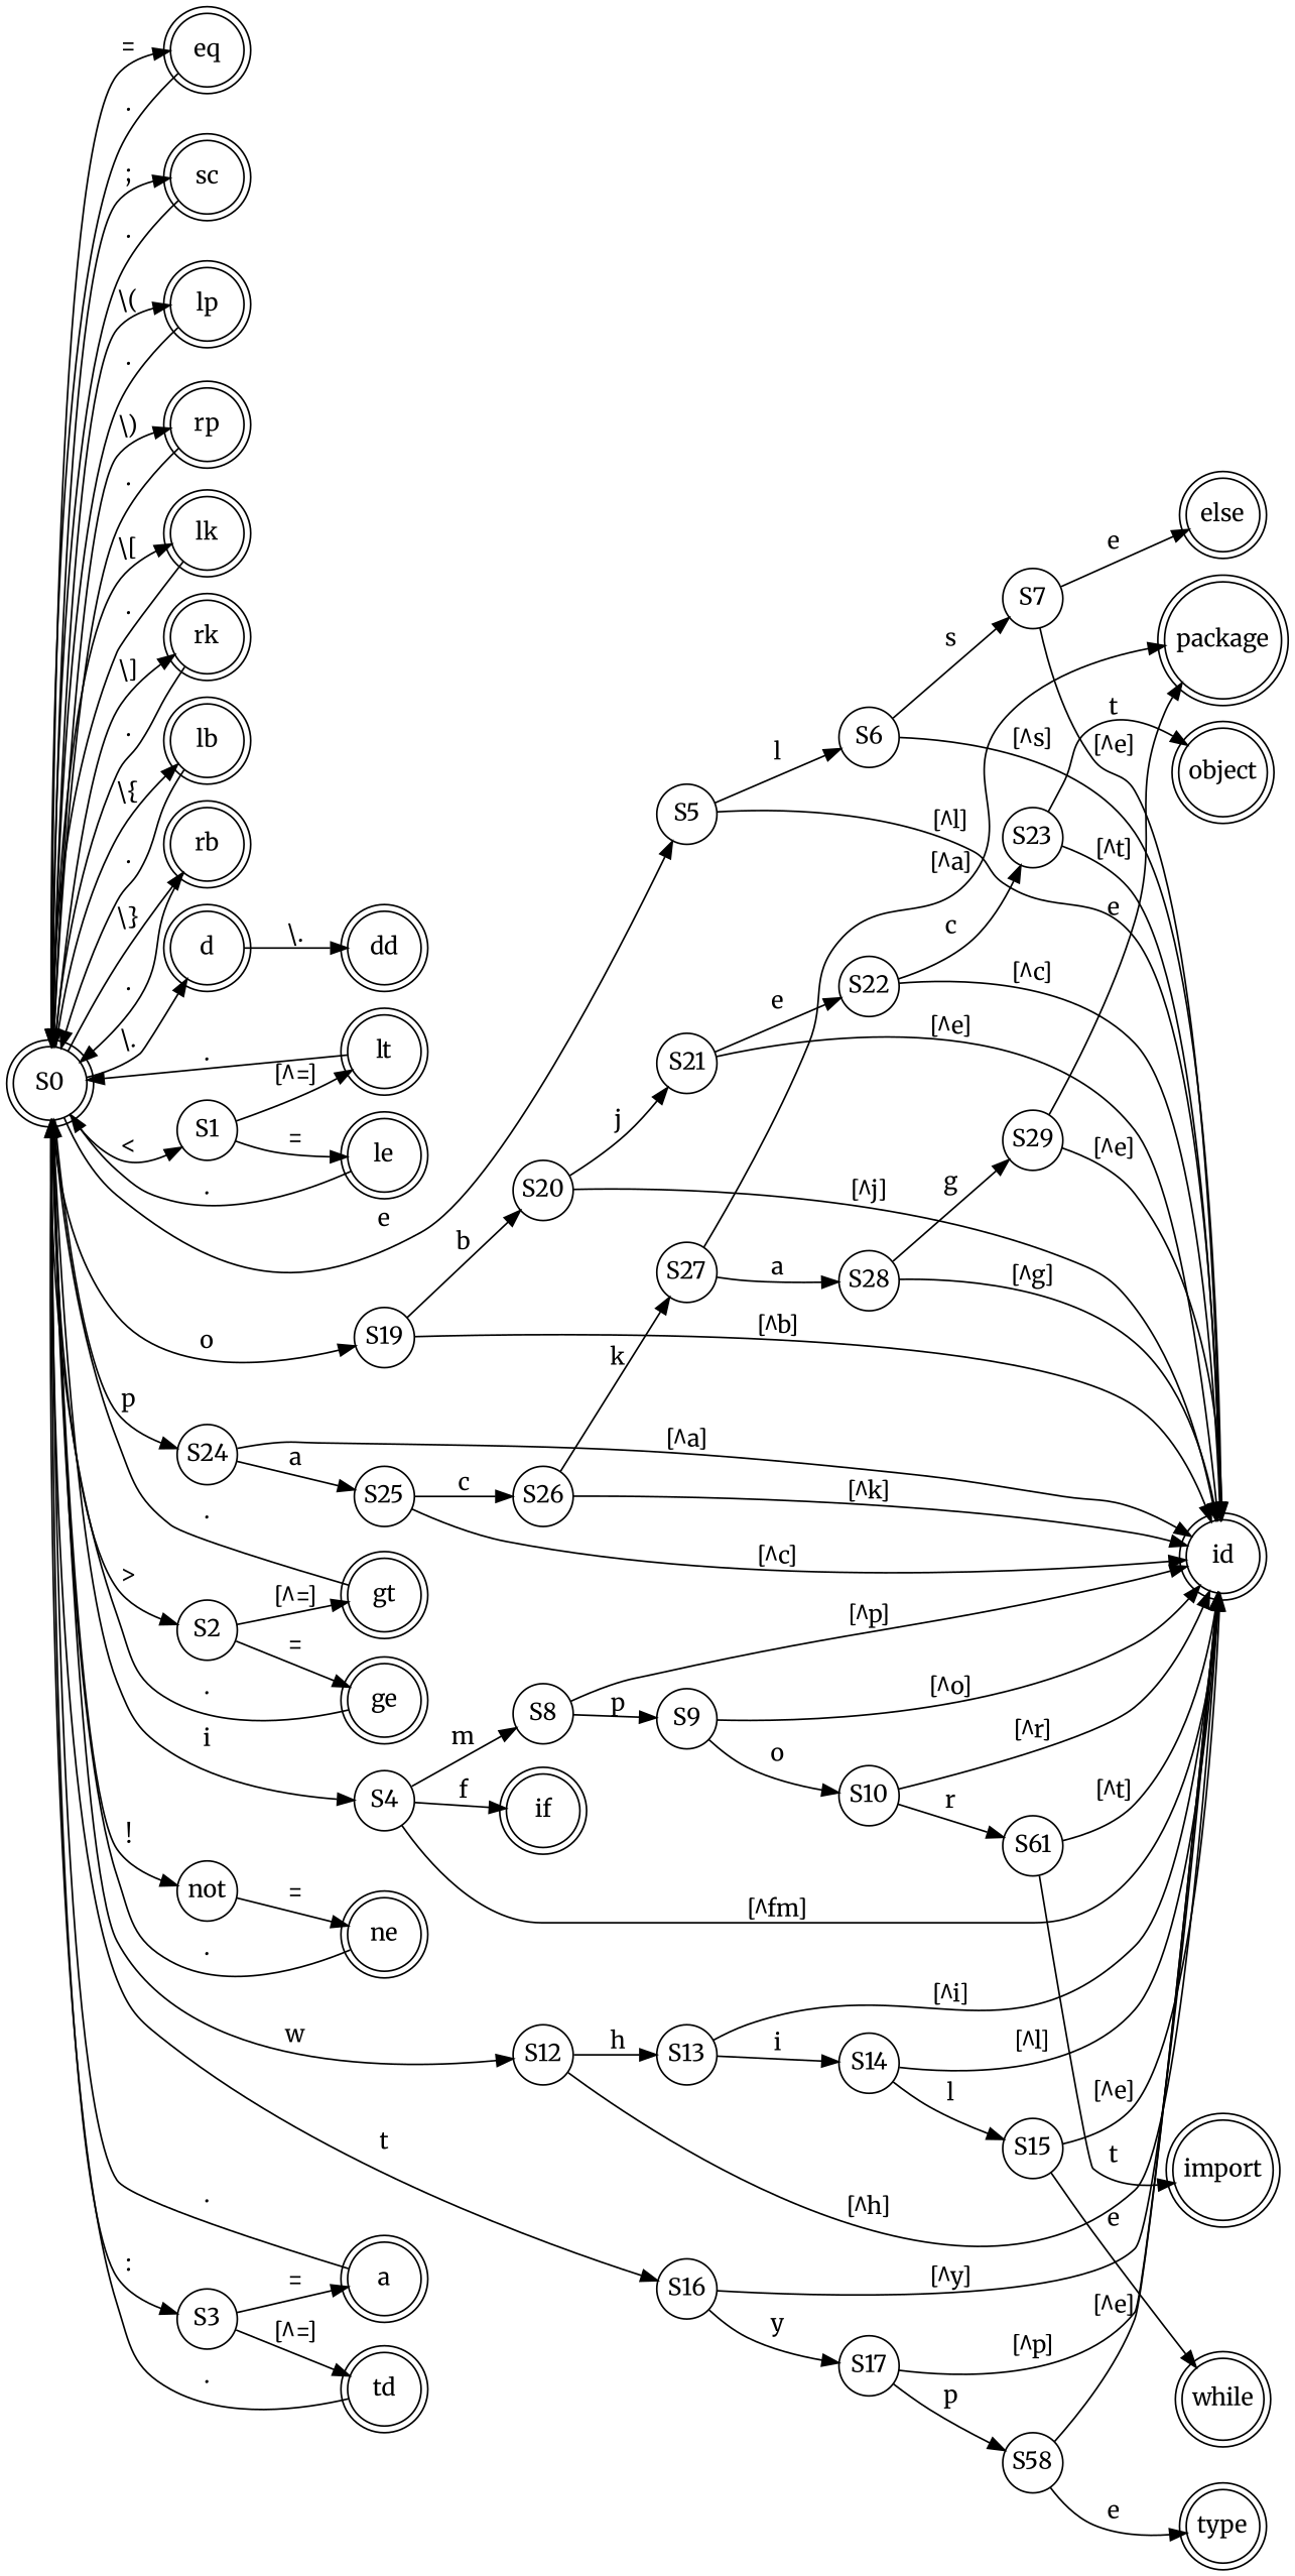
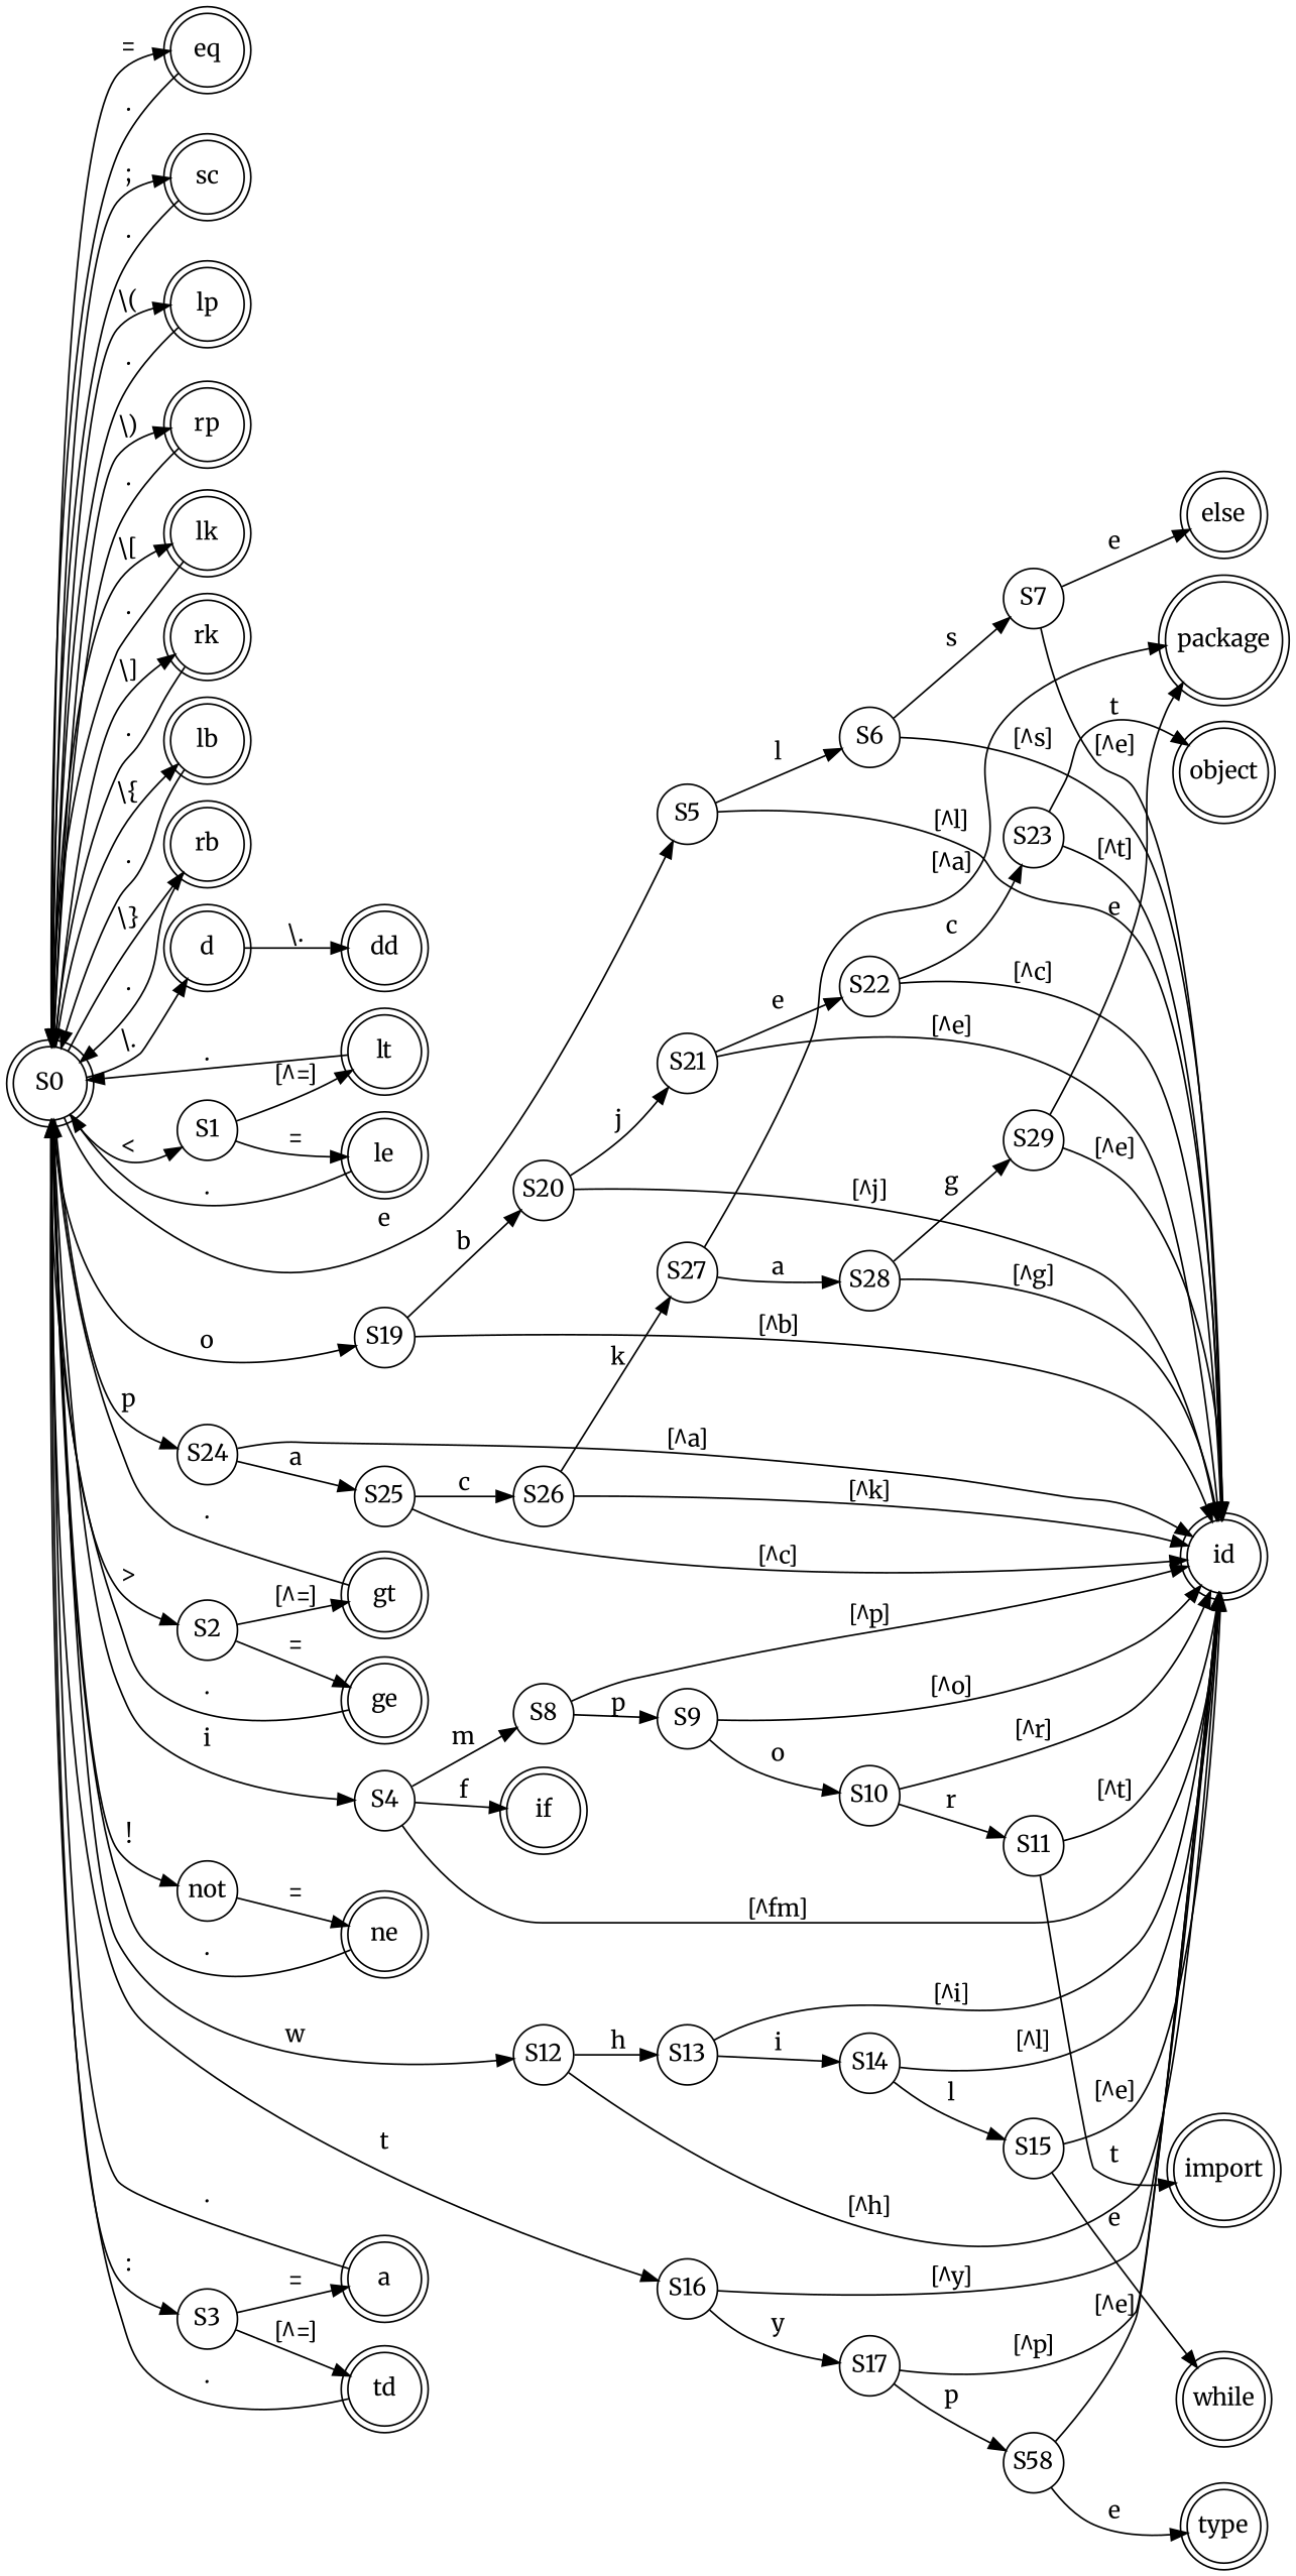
  digraph {
    fontname=Merriweather
    rankdir=LR
    node [fontname=Merriweather margin=0 shape=circle]
    edge [fontname=Merriweather]
    S0 [shape=doublecircle]
    eq [shape=doublecircle]
    sc [shape=doublecircle]
    lp [shape=doublecircle]
    rp [shape=doublecircle]
    lk [shape=doublecircle]
    rk [shape=doublecircle]
    lb [shape=doublecircle]
    rb [shape=doublecircle]
    d [shape=doublecircle]
    S1
    S2
    not
    S3
    S4
    S5
    S12
    S16
    S19
    S24
    dd [shape=doublecircle]
    lt [shape=doublecircle]
    le [shape=doublecircle]
    gt [shape=doublecircle]
    ge [shape=doublecircle]
    ne [shape=doublecircle]
    a [shape=doublecircle]
    td [shape=doublecircle]
    id [shape=doublecircle]
    if [shape=doublecircle]
    S8
    S6
    S13
    S17
    S20
    S25
    else [shape=doublecircle]
    import [shape=doublecircle]
    while [shape=doublecircle]
    type [shape=doublecircle]
    object [shape=doublecircle]
    package [shape=doublecircle]
    S9
    S7
    S10
-   S11 [label=S61]
+   S11
    S14
    S15
    n49 [label=S58]
    S21
    S22
    S23
    S26
    S27
    S28
    S29
    S0 -> eq [label="="]
    S0 -> sc [label=";"]
    S0 -> lp [label="\\("]
    S0 -> rp [label="\\)"]
    S0 -> lk [label="\\["]
    S0 -> rk [label="\\]"]
    S0 -> lb [label="\\{"]
    S0 -> rb [label="\\}"]
    S0 -> d [label="\\."]
    S0 -> S1 [label="<"]
    S0 -> S2 [label=">"]
    S0 -> not [label="!"]
    S0 -> S3 [label=":"]
    S0 -> S4 [label=i]
    S0 -> S5 [label=e]
    S0 -> S12 [label=w]
    S0 -> S16 [label=t]
    S0 -> S19 [label=o]
    S0 -> S24 [label=p]
    eq -> S0 [label="."]
    sc -> S0 [label="."]
    lp -> S0 [label="."]
    rp -> S0 [label="."]
    lk -> S0 [label="."]
    rk -> S0 [label="."]
    lb -> S0 [label="."]
    rb -> S0 [label="."]
    d -> dd [label="\\."]
    S1 -> lt [label="[^=]"]
    S1 -> le [label="="]
    S2 -> gt [label="[^=]"]
    S2 -> ge [label="="]
    not -> ne [label="="]
    S3 -> a [label="="]
    S3 -> td [label="[^=]"]
    S4 -> id [label="[^fm]"]
    S4 -> if [label=f]
    S4 -> S8 [label=m]
    S5 -> id [label="[^l]"]
    S5 -> S6 [label=l]
    S12 -> id [label="[^h]"]
    S12 -> S13 [label=h]
    S16 -> id [label="[^y]"]
    S16 -> S17 [label=y]
    S19 -> id [label="[^b]"]
    S19 -> S20 [label=b]
    S24 -> id [label="[^a]"]
    S24 -> S25 [label=a]
    lt -> S0 [label="."]
    le -> S0 [label="."]
    gt -> S0 [label="."]
    ge -> S0 [label="."]
    ne -> S0 [label="."]
    a -> S0 [label="."]
    td -> S0 [label="."]
    S8 -> id [label="[^p]"]
    S8 -> S9 [label=p]
    S6 -> id [label="[^s]"]
    S6 -> S7 [label=s]
    S13 -> id [label="[^i]"]
    S13 -> S14 [label=i]
    S17 -> id [label="[^p]"]
    S17 -> n49 [label=p]
    S20 -> id [label="[^j]"]
    S20 -> S21 [label=j]
    S25 -> id [label="[^c]"]
    S25 -> S26 [label=c]
    S9 -> id [label="[^o]"]
    S9 -> S10 [label=o]
    S7 -> id [label="[^e]"]
    S7 -> else [label=e]
    S10 -> id [label="[^r]"]
    S10 -> S11 [label=r]
    S11 -> id [label="[^t]"]
    S11 -> import [label=t]
    S14 -> id [label="[^l]"]
    S14 -> S15 [label=l]
    S15 -> id [label="[^e]"]
    S15 -> while [label=e]
    n49 -> id [label="[^e]"]
    n49 -> type [label=e]
    S21 -> id [label="[^e]"]
    S21 -> S22 [label=e]
    S22 -> id [label="[^c]"]
    S22 -> S23 [label=c]
    S23 -> id [label="[^t]"]
    S23 -> object [label=t]
    S26 -> id [label="[^k]"]
    S26 -> S27 [label=k]
    S27 -> package [label="[^a]"]
    S27 -> S28 [label=a]
    S28 -> id [label="[^g]"]
    S28 -> S29 [label=g]
    S29 -> id [label="[^e]"]
    S29 -> package [label=e]
  }
